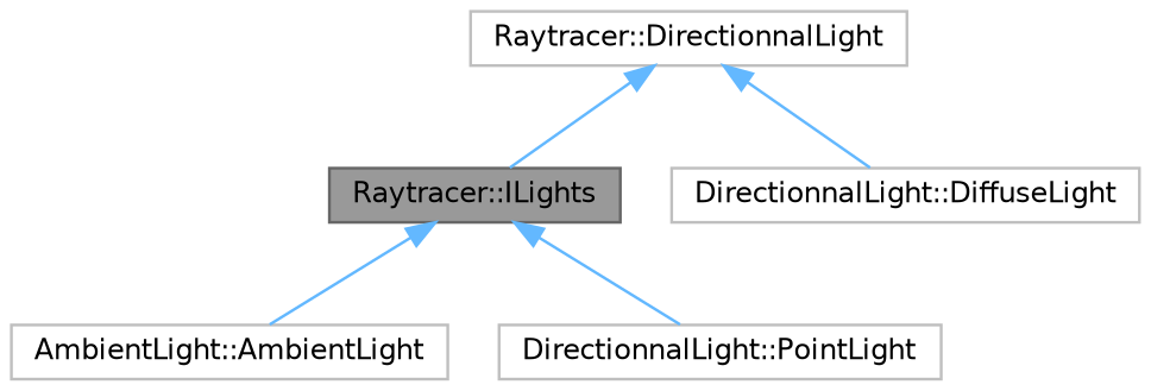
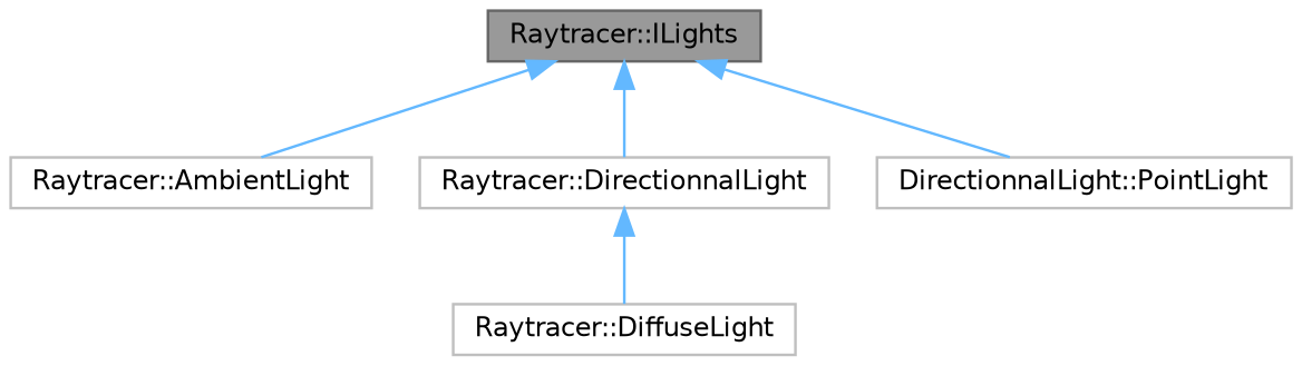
  digraph {
    rankdir=TB
    node [color=grey75 fillcolor=white fontname=Helvetica fontsize=10 shape=box style=filled]
    edge [color=steelblue1 dir=back fontname=Helvetica fontsize=10 labelfontname=Helvetica labelfontsize=10 style=solid]
    n1 [color=gray40 fillcolor=grey60 fontcolor=black height=0.2 label="Raytracer::ILights" width=0.4]
-   n2 [height=0.2 label="AmbientLight::AmbientLight" width=0.4]
+   n2 [height=0.2 label="Raytracer::AmbientLight" width=0.4]
    n3 [height=0.2 label="Raytracer::DirectionnalLight" width=0.4]
    n4 [height=0.2 label="DirectionnalLight::PointLight" width=0.4]
-   n5 [height=0.2 label="DirectionnalLight::DiffuseLight" width=0.4]
+   n5 [height=0.2 label="Raytracer::DiffuseLight" width=0.4]
    n1 -> n2
-   n3 -> n1
+   n1 -> n3
    n1 -> n4
    n3 -> n5
  }
